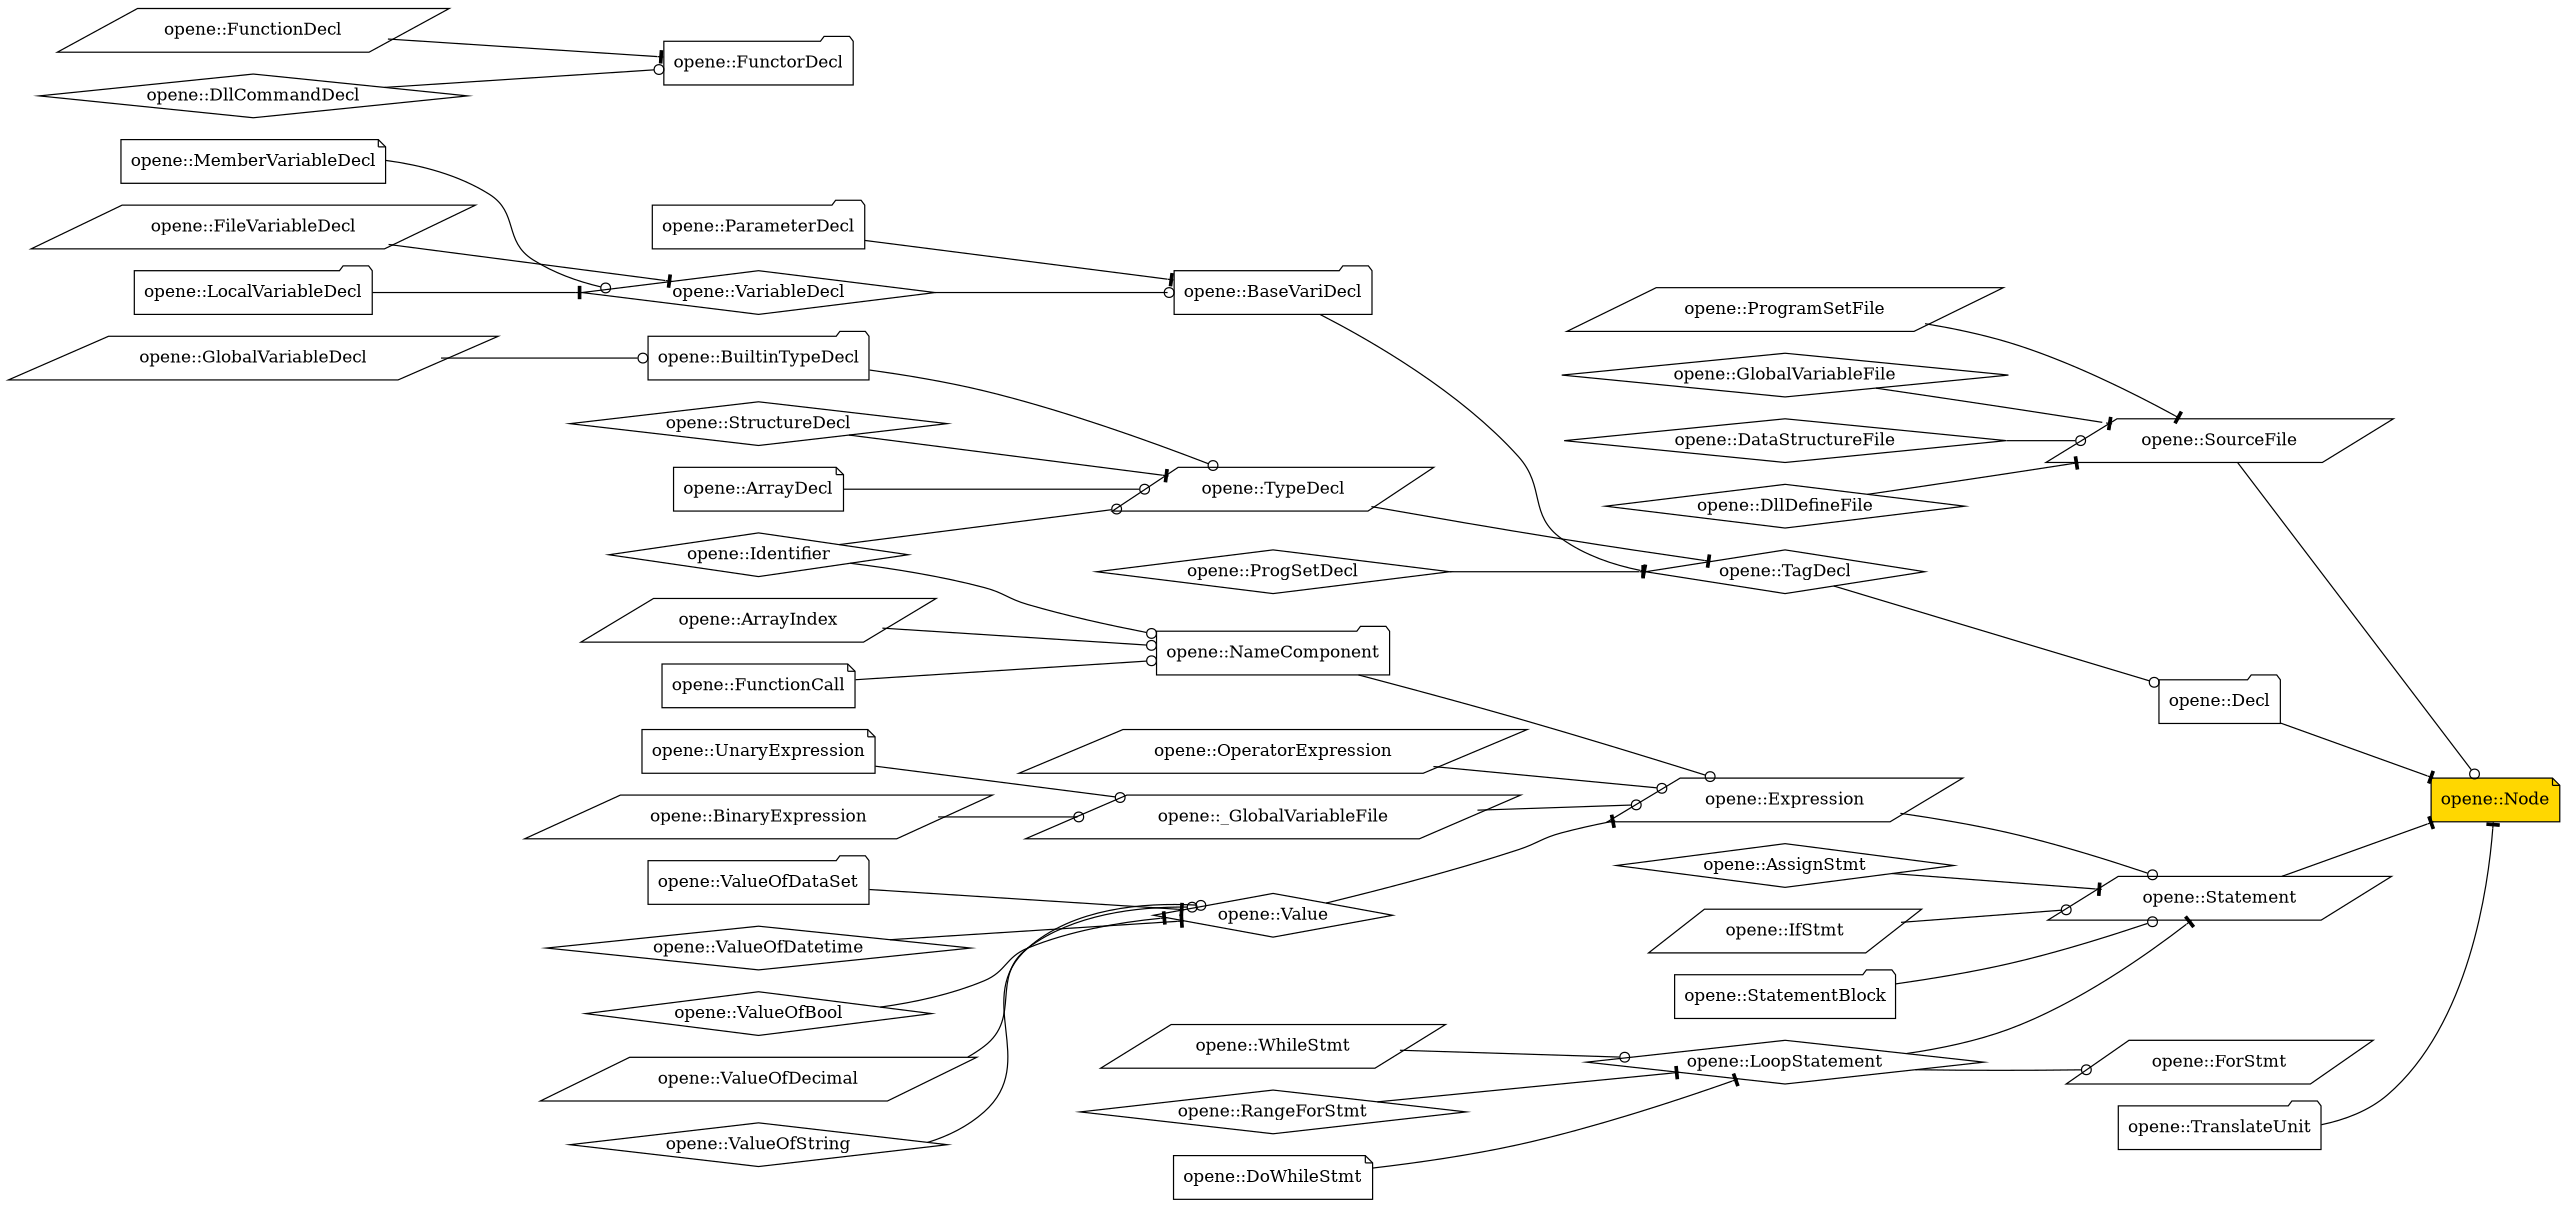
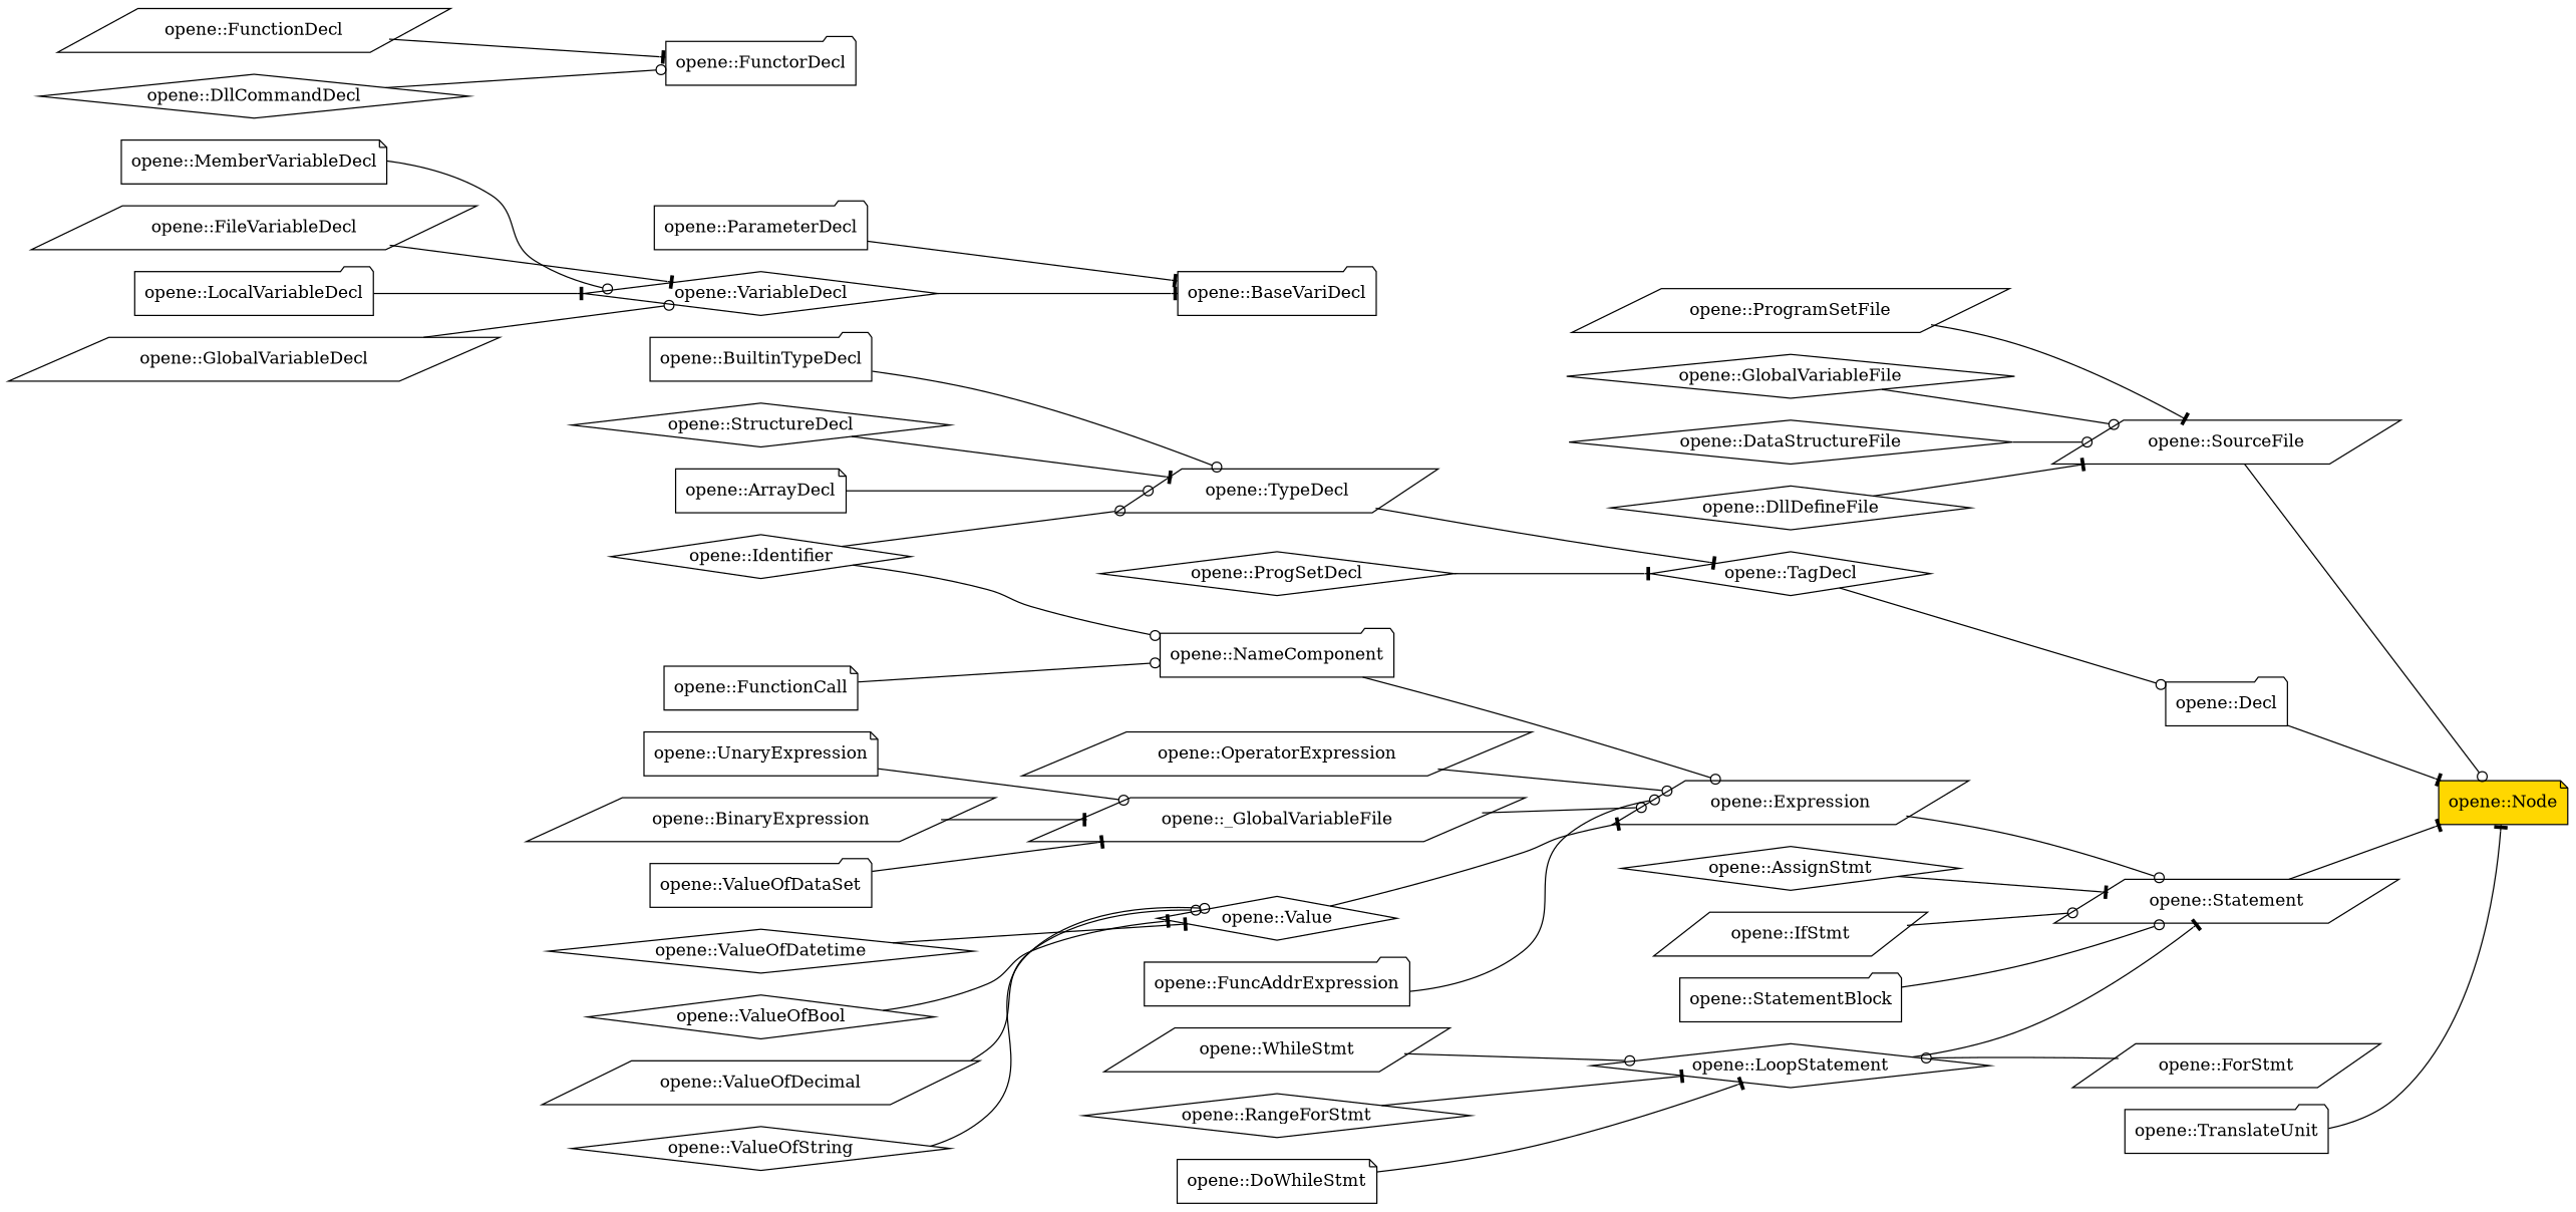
  digraph {
    rankdir=LR
    node [shape=parallelogram]
    edge [arrowhead=odot]
    "opene::Node" [fillcolor=gold shape=note style=filled]
    "opene::SourceFile"
    "opene::ProgramSetFile"
    "opene::GlobalVariableFile" [shape=diamond]
    "opene::DataStructureFile" [shape=diamond]
    "opene::DllDefineFile" [shape=diamond]
    "opene::Decl" [shape=folder]
    "opene::TagDecl" [shape=diamond]
    "opene::BaseVariDecl" [shape=folder]
    "opene::ParameterDecl" [shape=folder]
    "opene::VariableDecl" [shape=diamond]
    "opene::GlobalVariableDecl"
    "opene::MemberVariableDecl" [shape=note]
    "opene::FileVariableDecl"
    "opene::LocalVariableDecl" [shape=folder]
    "opene::TypeDecl"
    "opene::BuiltinTypeDecl" [shape=folder]
    "opene::StructureDecl" [shape=diamond]
    "opene::ArrayDecl" [shape=note]
    "opene::FunctorDecl" [shape=folder]
    "opene::FunctionDecl"
    "opene::DllCommandDecl" [shape=diamond]
    "opene::ProgSetDecl" [shape=diamond]
    "opene::Statement"
    "opene::AssignStmt" [shape=diamond]
    "opene::IfStmt"
    "opene::LoopStatement" [shape=diamond]
    "opene::WhileStmt"
    "opene::RangeForStmt" [shape=diamond]
    "opene::ForStmt"
    "opene::DoWhileStmt" [shape=note]
    "opene::StatementBlock" [shape=folder]
    "opene::Expression"
    n34 [label="opene::OperatorExpression"]
    "opene::NameComponent" [shape=folder]
    "opene::Identifier" [shape=diamond]
-   "opene::ArrayIndex"
    "opene::FunctionCall" [shape=note]
    n39 [label="opene::_GlobalVariableFile"]
    "opene::UnaryExpression" [shape=note]
    "opene::BinaryExpression"
    "opene::Value" [shape=diamond]
    "opene::ValueOfDataSet" [shape=folder]
    "opene::ValueOfDatetime" [shape=diamond]
+   "opene::FuncAddrExpression" [shape=folder]
    "opene::ValueOfBool" [shape=diamond]
    "opene::ValueOfDecimal"
    "opene::ValueOfString" [shape=diamond]
    "opene::TranslateUnit" [shape=folder]
    "opene::SourceFile" -> "opene::Node"
    "opene::ProgramSetFile" -> "opene::SourceFile" [arrowhead=tee]
-   "opene::GlobalVariableFile" -> "opene::SourceFile" [arrowhead=tee]
+   "opene::GlobalVariableFile" -> "opene::SourceFile"
    "opene::DataStructureFile" -> "opene::SourceFile"
    "opene::DllDefineFile" -> "opene::SourceFile" [arrowhead=tee]
    "opene::Decl" -> "opene::Node" [arrowhead=tee]
    "opene::TagDecl" -> "opene::Decl"
-   "opene::BaseVariDecl" -> "opene::TagDecl" [arrowhead=tee]
    "opene::ParameterDecl" -> "opene::BaseVariDecl" [arrowhead=tee]
-   "opene::VariableDecl" -> "opene::BaseVariDecl"
-   "opene::GlobalVariableDecl" -> "opene::BuiltinTypeDecl"
+   "opene::VariableDecl" -> "opene::BaseVariDecl" [arrowhead=tee]
+   "opene::GlobalVariableDecl" -> "opene::VariableDecl"
    "opene::MemberVariableDecl" -> "opene::VariableDecl"
    "opene::FileVariableDecl" -> "opene::VariableDecl" [arrowhead=tee]
    "opene::LocalVariableDecl" -> "opene::VariableDecl" [arrowhead=tee]
    "opene::TypeDecl" -> "opene::TagDecl" [arrowhead=tee]
    "opene::BuiltinTypeDecl" -> "opene::TypeDecl"
    "opene::StructureDecl" -> "opene::TypeDecl" [arrowhead=tee]
    "opene::ArrayDecl" -> "opene::TypeDecl"
    "opene::FunctionDecl" -> "opene::FunctorDecl" [arrowhead=tee]
    "opene::DllCommandDecl" -> "opene::FunctorDecl"
    "opene::ProgSetDecl" -> "opene::TagDecl" [arrowhead=tee]
    "opene::Statement" -> "opene::Node" [arrowhead=tee]
    "opene::AssignStmt" -> "opene::Statement" [arrowhead=tee]
    "opene::IfStmt" -> "opene::Statement"
    "opene::LoopStatement" -> "opene::Statement" [arrowhead=tee]
    "opene::WhileStmt" -> "opene::LoopStatement"
    "opene::RangeForStmt" -> "opene::LoopStatement" [arrowhead=tee]
-   "opene::LoopStatement" -> "opene::ForStmt"
+   "opene::ForStmt" -> "opene::LoopStatement"
    "opene::DoWhileStmt" -> "opene::LoopStatement" [arrowhead=tee]
    "opene::StatementBlock" -> "opene::Statement"
    "opene::Expression" -> "opene::Statement"
    n34 -> "opene::Expression"
    "opene::NameComponent" -> "opene::Expression"
    "opene::Identifier" -> "opene::TypeDecl"
    "opene::Identifier" -> "opene::NameComponent"
-   "opene::ArrayIndex" -> "opene::NameComponent"
    "opene::FunctionCall" -> "opene::NameComponent"
    n39 -> "opene::Expression"
    "opene::UnaryExpression" -> n39
-   "opene::BinaryExpression" -> n39
+   "opene::BinaryExpression" -> n39 [arrowhead=tee]
    "opene::Value" -> "opene::Expression" [arrowhead=tee]
-   "opene::ValueOfDataSet" -> "opene::Value" [arrowhead=tee]
+   "opene::ValueOfDataSet" -> n39 [arrowhead=tee]
    "opene::ValueOfDatetime" -> "opene::Value" [arrowhead=tee]
+   "opene::FuncAddrExpression" -> "opene::Expression"
    "opene::ValueOfBool" -> "opene::Value" [arrowhead=tee]
    "opene::ValueOfDecimal" -> "opene::Value"
    "opene::ValueOfString" -> "opene::Value"
    "opene::TranslateUnit" -> "opene::Node" [arrowhead=tee]
  }
